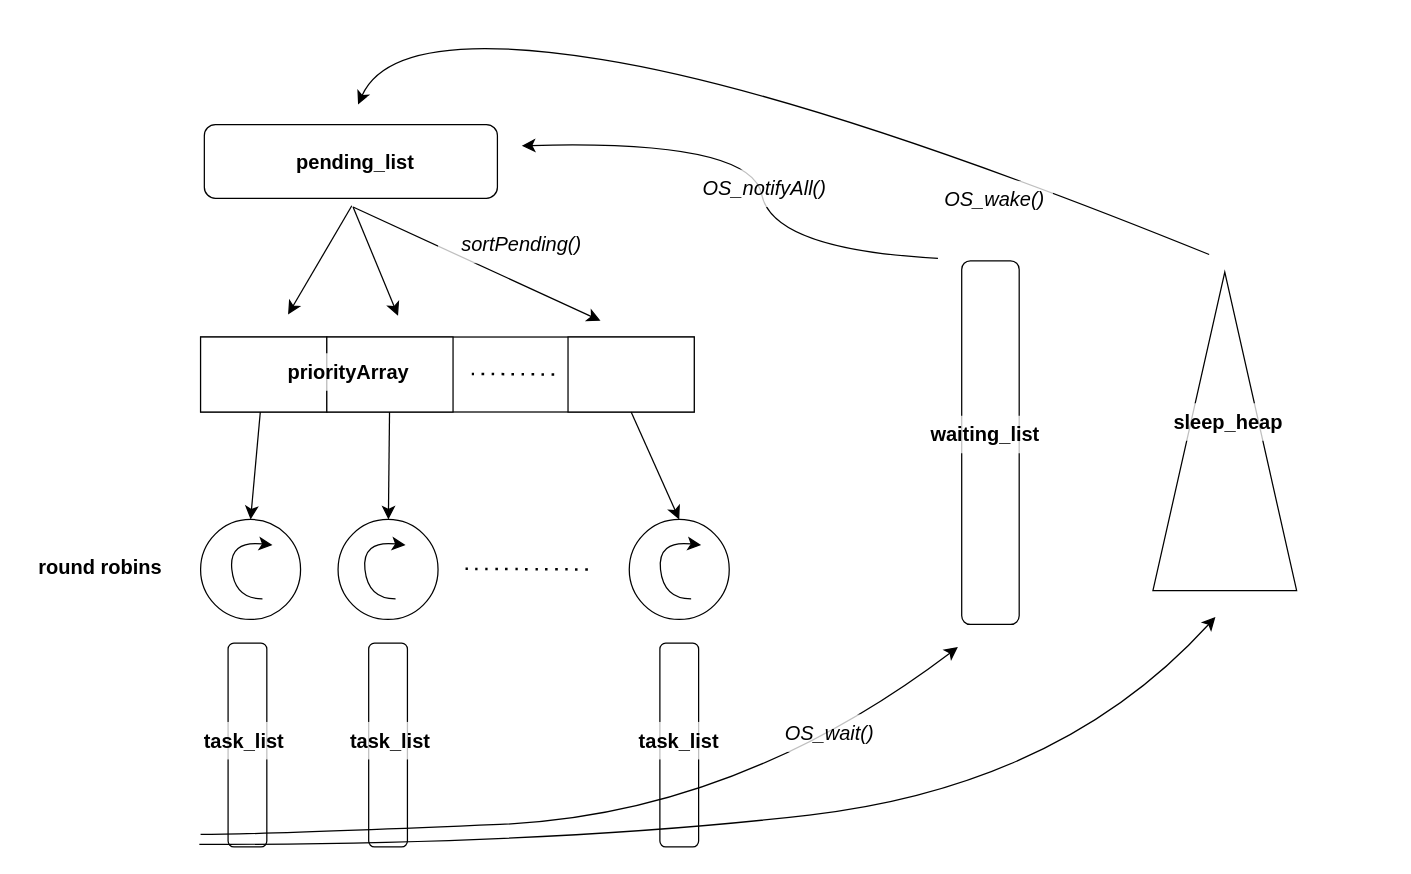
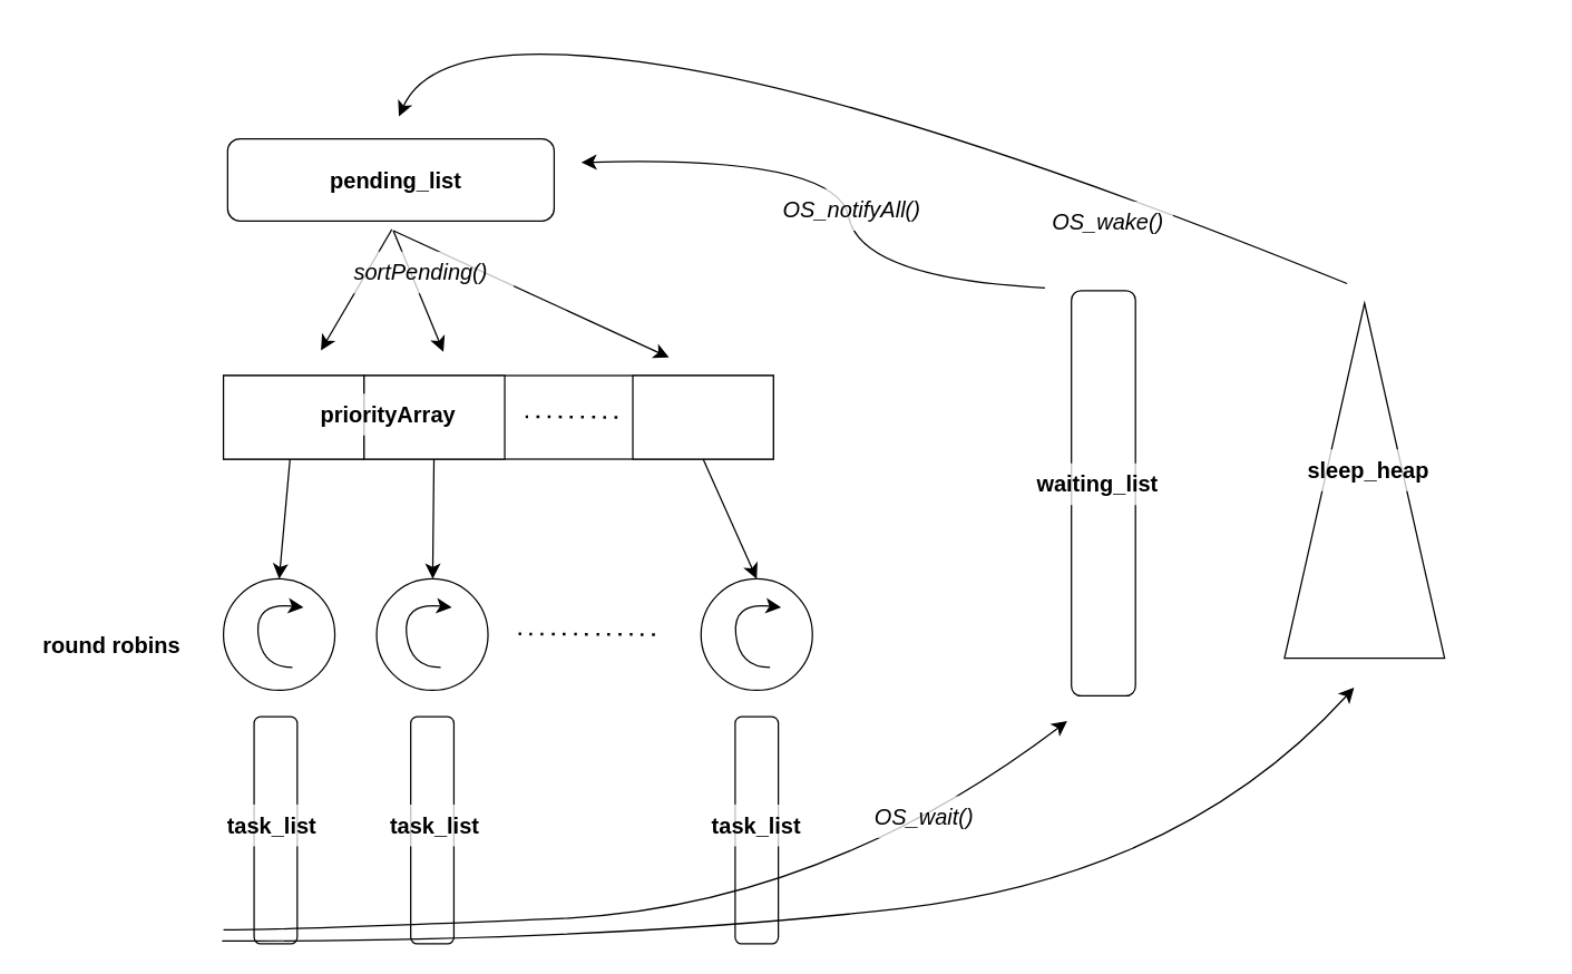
  <mxCell id="0" />
  <mxCell id="1" parent="0" />
  <mxCell id="2" value="" style="rounded=0;whiteSpace=wrap;html=1;" vertex="1" parent="1"><mxGeometry x="160" y="269" width="395" height="60" as="geometry" /></mxCell>
  <mxCell id="3" value="" style="ellipse;whiteSpace=wrap;html=1;aspect=fixed;" vertex="1" parent="1"><mxGeometry x="160" y="415" width="80" height="80" as="geometry" /></mxCell>
  <mxCell id="4" value="" style="ellipse;whiteSpace=wrap;html=1;aspect=fixed;" vertex="1" parent="1"><mxGeometry x="270" y="415" width="80" height="80" as="geometry" /></mxCell>
  <mxCell id="5" value="" style="endArrow=none;dashed=1;html=1;dashPattern=1 3;strokeWidth=2;rounded=0;fontSize=12;startSize=8;endSize=8;curved=1;" edge="1" parent="1"><mxGeometry width="50" height="50" relative="1" as="geometry"><mxPoint x="372" y="454.5" as="sourcePoint" /><mxPoint x="472" y="455" as="targetPoint" /></mxGeometry></mxCell>
  <mxCell id="6" value="" style="ellipse;whiteSpace=wrap;html=1;aspect=fixed;" vertex="1" parent="1"><mxGeometry x="503" y="415" width="80" height="80" as="geometry" /></mxCell>
  <mxCell id="7" value="" style="rounded=0;whiteSpace=wrap;html=1;" vertex="1" parent="1"><mxGeometry x="160" y="269" width="101" height="60" as="geometry" /></mxCell>
  <mxCell id="8" value="" style="edgeStyle=none;curved=1;rounded=0;orthogonalLoop=1;jettySize=auto;html=1;fontSize=12;startSize=8;endSize=8;" edge="1" parent="1" source="9" target="4"><mxGeometry relative="1" as="geometry" /></mxCell>
  <mxCell id="9" value="" style="rounded=0;whiteSpace=wrap;html=1;" vertex="1" parent="1"><mxGeometry x="261" y="269" width="101" height="60" as="geometry" /></mxCell>
  <mxCell id="10" value="" style="rounded=0;whiteSpace=wrap;html=1;" vertex="1" parent="1"><mxGeometry x="454" y="269" width="101" height="60" as="geometry" /></mxCell>
  <mxCell id="11" value="" style="endArrow=none;dashed=1;html=1;dashPattern=1 3;strokeWidth=2;rounded=0;fontSize=12;startSize=8;endSize=8;curved=1;" edge="1" parent="1"><mxGeometry width="50" height="50" relative="1" as="geometry"><mxPoint x="377" y="298.5" as="sourcePoint" /><mxPoint x="444" y="299" as="targetPoint" /></mxGeometry></mxCell>
  <mxCell id="12" value="" style="endArrow=classic;html=1;rounded=0;fontSize=12;startSize=8;endSize=8;curved=1;entryX=0.5;entryY=0;entryDx=0;entryDy=0;" edge="1" parent="1" source="7" target="3"><mxGeometry width="50" height="50" relative="1" as="geometry"><mxPoint x="203" y="308" as="sourcePoint" /><mxPoint x="253" y="258" as="targetPoint" /></mxGeometry></mxCell>
  <mxCell id="13" value="" style="endArrow=classic;html=1;rounded=0;fontSize=12;startSize=8;endSize=8;curved=1;entryX=0.5;entryY=0;entryDx=0;entryDy=0;exitX=0.5;exitY=1;exitDx=0;exitDy=0;" edge="1" parent="1" source="10" target="6"><mxGeometry width="50" height="50" relative="1" as="geometry"><mxPoint x="506" y="332" as="sourcePoint" /><mxPoint x="503" y="415" as="targetPoint" /></mxGeometry></mxCell>
  <mxCell id="14" value="" style="curved=1;endArrow=classic;html=1;rounded=0;fontSize=12;startSize=8;endSize=8;" edge="1" parent="1"><mxGeometry width="50" height="50" relative="1" as="geometry"><mxPoint x="209.5" y="478.5" as="sourcePoint" /><mxPoint x="217.5" y="435.5" as="targetPoint" /><Array as="points"><mxPoint x="187.5" y="478.5" /><mxPoint x="182.5" y="431.5" /></Array></mxGeometry></mxCell>
  <mxCell id="15" value="" style="curved=1;endArrow=classic;html=1;rounded=0;fontSize=12;startSize=8;endSize=8;" edge="1" parent="1"><mxGeometry width="50" height="50" relative="1" as="geometry"><mxPoint x="552.5" y="478.5" as="sourcePoint" /><mxPoint x="560.5" y="435.5" as="targetPoint" /><Array as="points"><mxPoint x="530.5" y="478.5" /><mxPoint x="525.5" y="431.5" /></Array></mxGeometry></mxCell>
  <mxCell id="16" value="" style="curved=1;endArrow=classic;html=1;rounded=0;fontSize=12;startSize=8;endSize=8;" edge="1" parent="1"><mxGeometry width="50" height="50" relative="1" as="geometry"><mxPoint x="316" y="478.5" as="sourcePoint" /><mxPoint x="324" y="435.5" as="targetPoint" /><Array as="points"><mxPoint x="294" y="478.5" /><mxPoint x="289" y="431.5" /></Array></mxGeometry></mxCell>
  <mxCell id="17" value="" style="rounded=1;whiteSpace=wrap;html=1;" vertex="1" parent="1"><mxGeometry x="182" y="514" width="31" height="163" as="geometry" /></mxCell>
  <mxCell id="18" value="" style="rounded=1;whiteSpace=wrap;html=1;" vertex="1" parent="1"><mxGeometry x="294.5" y="514" width="31" height="163" as="geometry" /></mxCell>
  <mxCell id="19" value="" style="rounded=1;whiteSpace=wrap;html=1;" vertex="1" parent="1"><mxGeometry x="527.5" y="514" width="31" height="163" as="geometry" /></mxCell>
  <mxCell id="20" value="" style="rounded=1;whiteSpace=wrap;html=1;" vertex="1" parent="1"><mxGeometry x="163" y="99" width="234.5" height="59" as="geometry" /></mxCell>
  <mxCell id="21" value="" style="rounded=1;whiteSpace=wrap;html=1;" vertex="1" parent="1"><mxGeometry x="769" y="208" width="46" height="291" as="geometry" /></mxCell>
  <mxCell id="22" value="task_list" style="text;html=1;align=center;verticalAlign=middle;whiteSpace=wrap;rounded=0;fontSize=16;opacity=75;fillColor=default;fontStyle=1" vertex="1" parent="1"><mxGeometry x="165" y="577" width="60" height="30" as="geometry" /></mxCell>
  <mxCell id="23" value="task_list" style="text;html=1;align=center;verticalAlign=middle;whiteSpace=wrap;rounded=0;fontSize=16;opacity=75;fillColor=default;fontStyle=1" vertex="1" parent="1"><mxGeometry x="281.5" y="577" width="60" height="30" as="geometry" /></mxCell>
  <mxCell id="24" value="task_list" style="text;html=1;align=center;verticalAlign=middle;whiteSpace=wrap;rounded=0;fontSize=16;opacity=75;fillColor=default;fontStyle=1" vertex="1" parent="1"><mxGeometry x="513" y="577" width="60" height="30" as="geometry" /></mxCell>
  <mxCell id="25" value="pending_list" style="text;html=1;align=center;verticalAlign=middle;whiteSpace=wrap;rounded=0;fontSize=16;opacity=75;fillColor=default;fontStyle=1" vertex="1" parent="1"><mxGeometry x="253.5" y="113.5" width="60" height="30" as="geometry" /></mxCell>
  <mxCell id="26" value="waiting_list" style="text;html=1;align=center;verticalAlign=middle;whiteSpace=wrap;rounded=0;fontSize=16;opacity=75;fillColor=default;fontStyle=1" vertex="1" parent="1"><mxGeometry x="758" y="332" width="60" height="30" as="geometry" /></mxCell>
  <mxCell id="27" value="" style="curved=1;endArrow=classic;html=1;rounded=0;fontSize=12;startSize=8;endSize=8;" edge="1" parent="1"><mxGeometry width="50" height="50" relative="1" as="geometry"><mxPoint x="160" y="667" as="sourcePoint" /><mxPoint x="766" y="517" as="targetPoint" /><Array as="points"><mxPoint x="210" y="667" /><mxPoint x="589" y="651" /></Array></mxGeometry></mxCell>
  <mxCell id="28" value="OS_wait()" style="text;html=1;align=center;verticalAlign=middle;whiteSpace=wrap;rounded=0;fontSize=16;opacity=75;fillColor=default;fontStyle=2" vertex="1" parent="1"><mxGeometry x="617" y="571" width="93" height="30" as="geometry" /></mxCell>
  <mxCell id="29" value="" style="curved=1;endArrow=classic;html=1;rounded=0;fontSize=12;startSize=8;endSize=8;" edge="1" parent="1"><mxGeometry width="50" height="50" relative="1" as="geometry"><mxPoint x="750" y="206" as="sourcePoint" /><mxPoint x="417" y="116" as="targetPoint" /><Array as="points"><mxPoint x="618" y="199" /><mxPoint x="600" y="111" /></Array></mxGeometry></mxCell>
  <mxCell id="30" value="OS_notifyAll()" style="text;html=1;align=center;verticalAlign=middle;whiteSpace=wrap;rounded=0;fontSize=16;opacity=75;fillColor=default;fontStyle=2" vertex="1" parent="1"><mxGeometry x="558.5" y="135" width="105" height="30" as="geometry" /></mxCell>
  <mxCell id="31" value="" style="endArrow=classic;html=1;rounded=0;fontSize=12;startSize=8;endSize=8;curved=1;" edge="1" parent="1"><mxGeometry width="50" height="50" relative="1" as="geometry"><mxPoint x="281" y="164" as="sourcePoint" /><mxPoint x="230" y="251" as="targetPoint" /></mxGeometry></mxCell>
  <mxCell id="32" value="" style="endArrow=classic;html=1;rounded=0;fontSize=12;startSize=8;endSize=8;curved=1;" edge="1" parent="1"><mxGeometry width="50" height="50" relative="1" as="geometry"><mxPoint x="282" y="165" as="sourcePoint" /><mxPoint x="318" y="252" as="targetPoint" /></mxGeometry></mxCell>
  <mxCell id="33" value="" style="endArrow=classic;html=1;rounded=0;fontSize=12;startSize=8;endSize=8;curved=1;" edge="1" parent="1"><mxGeometry width="50" height="50" relative="1" as="geometry"><mxPoint x="282" y="165" as="sourcePoint" /><mxPoint x="480" y="256" as="targetPoint" /></mxGeometry></mxCell>
- <mxCell id="34" value="sortPending()" style="text;html=1;align=center;verticalAlign=middle;whiteSpace=wrap;rounded=0;fontSize=16;opacity=75;fillColor=default;fontStyle=2" vertex="1" parent="1"><mxGeometry x="350" y="180" width="133.5" height="30" as="geometry" /></mxCell>
+ <mxCell id="34" value="sortPending()" style="text;html=1;align=center;verticalAlign=middle;whiteSpace=wrap;rounded=0;fontSize=16;opacity=75;fillColor=default;fontStyle=2" vertex="1" parent="1"><mxGeometry x="235" y="180" width="133.5" height="30" as="geometry" /></mxCell>
  <mxCell id="35" value="priorityArray" style="text;html=1;align=center;verticalAlign=middle;whiteSpace=wrap;rounded=0;fontSize=16;opacity=75;fillColor=default;fontStyle=1" vertex="1" parent="1"><mxGeometry x="201" y="282" width="155" height="30" as="geometry" /></mxCell>
- <mxCell id="36" value="round robins" style="text;html=1;align=center;verticalAlign=middle;whiteSpace=wrap;rounded=0;fontSize=16;opacity=75;fillColor=default;fontStyle=1" vertex="1" parent="1"><mxGeometry x="20" y="438" width="120" height="30" as="geometry" /></mxCell>
+ <mxCell id="36" value="round robins" style="text;html=1;align=center;verticalAlign=middle;whiteSpace=wrap;rounded=0;fontSize=16;opacity=75;fillColor=default;fontStyle=1" vertex="1" parent="1"><mxGeometry x="20" y="438" width="120" height="50" as="geometry" /></mxCell>
  <mxCell id="37" value="" style="triangle;whiteSpace=wrap;html=1;rotation=-90;" vertex="1" parent="1"><mxGeometry x="852" y="287" width="255" height="115" as="geometry" /></mxCell>
  <mxCell id="38" value="sleep_heap" style="text;html=1;align=center;verticalAlign=middle;whiteSpace=wrap;rounded=0;fontSize=16;opacity=75;fillColor=default;fontStyle=1" vertex="1" parent="1"><mxGeometry x="939" y="322" width="87" height="30" as="geometry" /></mxCell>
  <mxCell id="39" value="" style="curved=1;endArrow=classic;html=1;rounded=0;fontSize=12;startSize=8;endSize=8;" edge="1" parent="1"><mxGeometry width="50" height="50" relative="1" as="geometry"><mxPoint x="159" y="675" as="sourcePoint" /><mxPoint x="972" y="493" as="targetPoint" /><Array as="points"><mxPoint x="445" y="675" /><mxPoint x="849" y="628" /></Array></mxGeometry></mxCell>
  <mxCell id="40" value="" style="curved=1;endArrow=classic;html=1;rounded=0;fontSize=12;startSize=8;endSize=8;" edge="1" parent="1"><mxGeometry width="50" height="50" relative="1" as="geometry"><mxPoint x="967" y="203" as="sourcePoint" /><mxPoint x="286" y="83" as="targetPoint" /><Array as="points"><mxPoint x="649" y="74" /><mxPoint x="314" y="20" /></Array></mxGeometry></mxCell>
  <mxCell id="41" value="OS_wake()" style="text;html=1;align=center;verticalAlign=middle;whiteSpace=wrap;rounded=0;fontSize=16;opacity=75;fillColor=default;fontStyle=2" vertex="1" parent="1"><mxGeometry x="749" y="144" width="93" height="30" as="geometry" /></mxCell>
